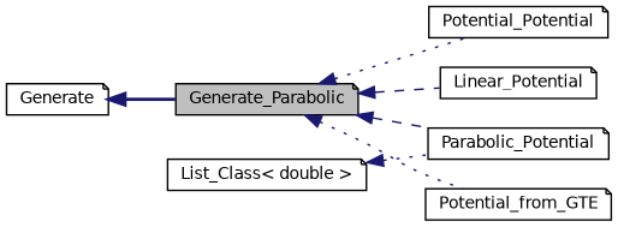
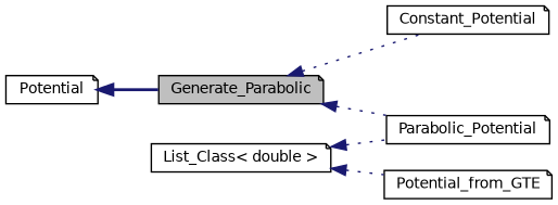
  digraph {
    rankdir=LR
    node [color=black fillcolor=white fontname=Helvetica fontsize=10 shape=note style=filled]
    edge [color=midnightblue dir=back fontname=Helvetica fontsize=10 labelfontname=Helvetica labelfontsize=10 style=dotted]
    n1 [fillcolor=grey75 fontcolor=black height=0.2 label=Generate_Parabolic width=0.4]
-   n2 [height=0.2 label=Potential_Potential width=0.4]
-   n3 [height=0.2 label=Linear_Potential width=0.4]
+   n2 [height=0.2 label=Constant_Potential width=0.4]
    n4 [height=0.2 label=Parabolic_Potential width=0.4]
    n5 [height=0.2 label=Potential_from_GTE width=0.4]
-   n6 [height=0.2 label=Generate width=0.4]
+   n6 [height=0.2 label=Potential width=0.4]
    n7 [height=0.2 label="List_Class\< double \>" width=0.4]
    n1 -> n2
-   n1 -> n3 [style=dashed]
-   n1 -> n4 [style=dashed]
-   n1 -> n5
+   n1 -> n4
+   n7 -> n5
    n6 -> n1 [style=bold]
    n7 -> n4
  }
